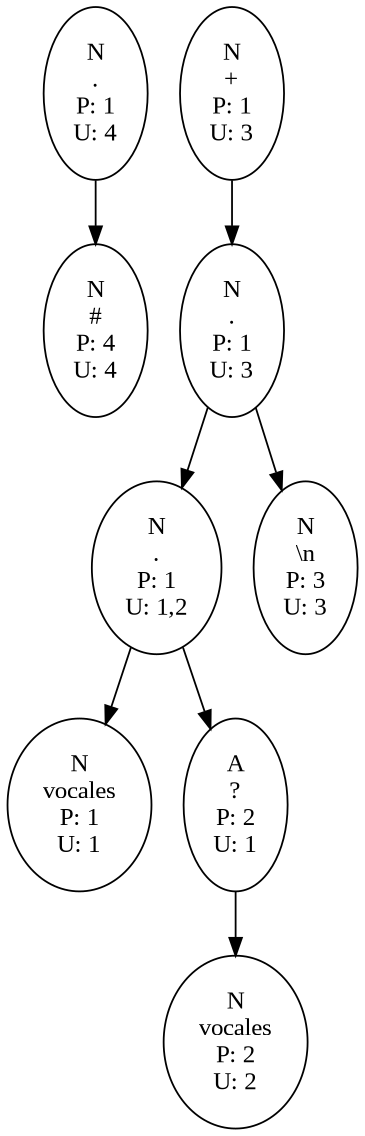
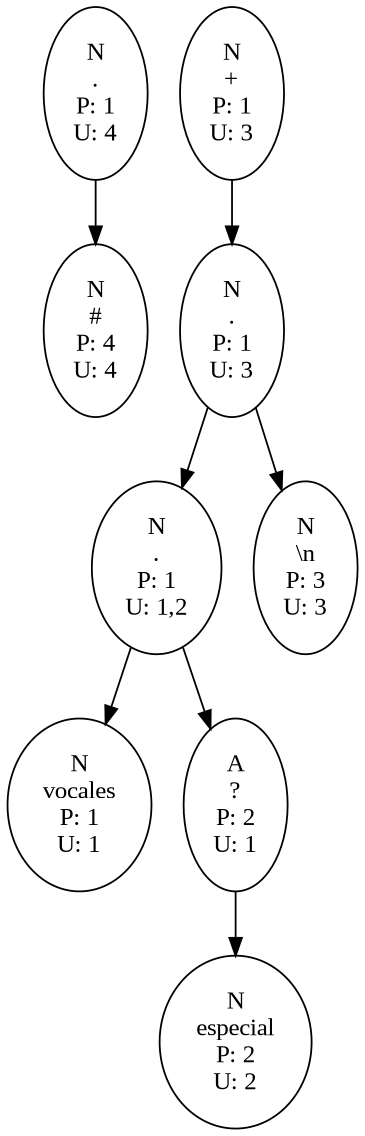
  digraph {
    fontname="Liberation Serif"
    node [fontname="Liberation Serif"]
    edge [fontname="Liberation Serif"]
    n1 [label="N\n.\nP: 1\nU: 4"]
    n2 [label="N\n#\nP: 4\nU: 4"]
    n3 [label="N\n+\nP: 1\nU: 3"]
    n4 [label="N\n.\nP: 1\nU: 3"]
    n5 [label="N\n.\nP: 1\nU: 1,2"]
    n6 [label="N\n\\n\nP: 3\nU: 3"]
    n7 [label="N\nvocales\nP: 1\nU: 1"]
    n8 [label="A\n?\nP: 2\nU: 1"]
-   n9 [label="N\nvocales\nP: 2\nU: 2"]
+   n9 [label="N\nespecial\nP: 2\nU: 2"]
    n1 -> n2
    n3 -> n4
    n4 -> n5
    n4 -> n6
    n5 -> n7
    n5 -> n8
    n8 -> n9
  }
